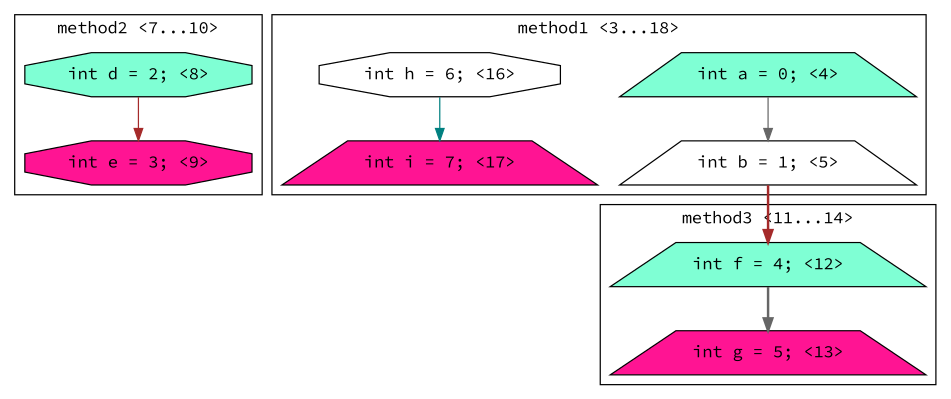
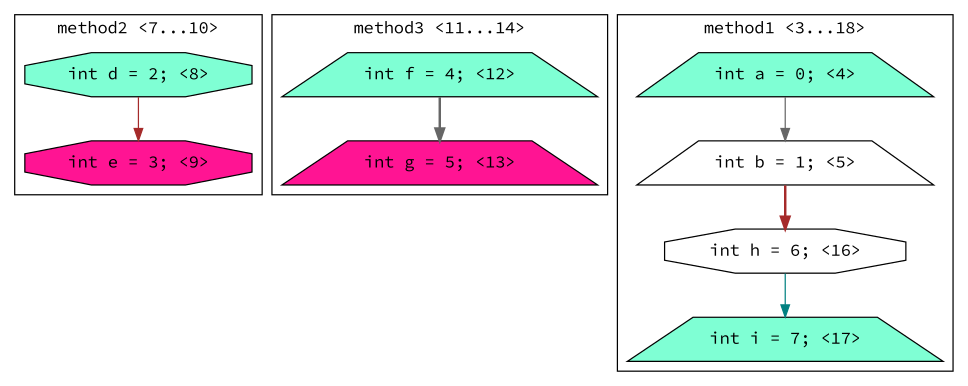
  digraph {
    fontname="Source Code Pro"
    node [fillcolor=aquamarine fontname="Source Code Pro" shape=trapezium style=filled]
    edge [color=brown fontname="Source Code Pro" style=solid]
    n1 [label="int d = 2; <8>" shape=octagon]
    n2 [fillcolor=deeppink label="int e = 3; <9>" shape=octagon]
    n3 [label="int f = 4; <12>"]
    n4 [fillcolor=deeppink label="int g = 5; <13>"]
    n5 [label="int a = 0; <4>"]
    n6 [fillcolor=white label="int b = 1; <5>"]
    n7 [fillcolor=white label="int h = 6; <16>" shape=octagon]
-   n8 [fillcolor=deeppink label="int i = 7; <17>"]
+   n8 [label="int i = 7; <17>"]
    subgraph cluster_1 {
      label="method2 <7...10>"
      n1
      n2
    }
    subgraph cluster_2 {
      label="method3 <11...14>"
      n3
      n4
    }
    subgraph cluster_3 {
      label="method1 <3...18>"
      n5
      n6
      n7
      n8
    }
    n1 -> n2
    n3 -> n4 [color=gray40 style=bold]
    n5 -> n6 [color=gray40]
-   n6 -> n3 [style=bold]
+   n6 -> n7 [style=bold]
    n7 -> n8 [color=teal]
  }
